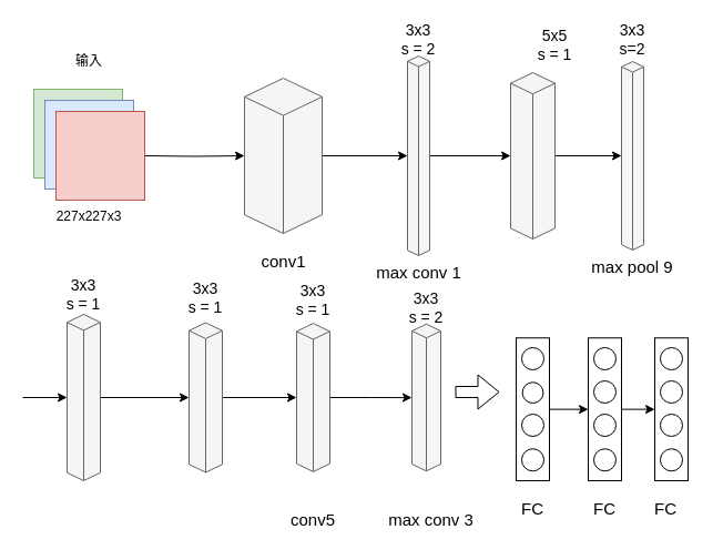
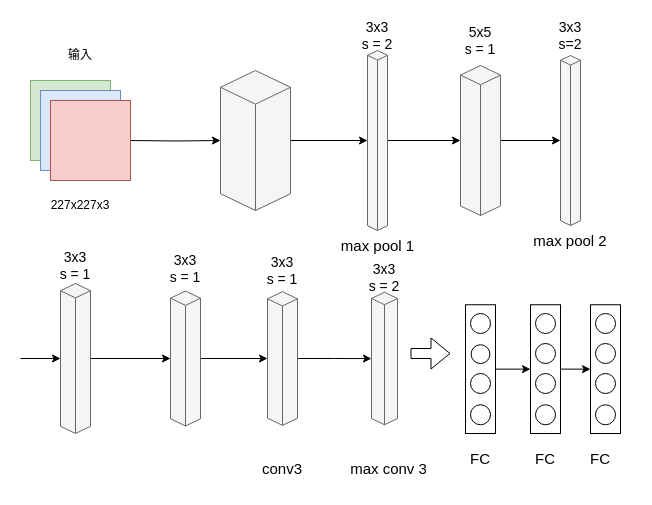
  <mxCell id="0" />
  <mxCell id="1" parent="0" />
  <mxCell id="2" value="" style="edgeStyle=orthogonalEdgeStyle;rounded=0;orthogonalLoop=1;jettySize=auto;html=1;fontSize=11;" parent="1" source="3" target="17" edge="1"><mxGeometry relative="1" as="geometry" /></mxCell>
  <mxCell id="3" value="" style="html=1;whiteSpace=wrap;shape=isoCube2;backgroundOutline=1;isoAngle=15;fillColor=#f5f5f5;fontColor=#333333;strokeColor=#666666;" parent="1" vertex="1"><mxGeometry x="367" y="50" width="20" height="180" as="geometry" /></mxCell>
  <mxCell id="4" value="" style="edgeStyle=orthogonalEdgeStyle;rounded=0;orthogonalLoop=1;jettySize=auto;html=1;" parent="1" source="5" target="3" edge="1"><mxGeometry relative="1" as="geometry" /></mxCell>
  <mxCell id="5" value="" style="html=1;whiteSpace=wrap;shape=isoCube2;backgroundOutline=1;isoAngle=15;fillColor=#f5f5f5;fontColor=#333333;strokeColor=#666666;" parent="1" vertex="1"><mxGeometry x="220" y="70" width="70" height="140" as="geometry" /></mxCell>
  <mxCell id="6" value="" style="edgeStyle=orthogonalEdgeStyle;rounded=0;orthogonalLoop=1;jettySize=auto;html=1;" parent="1" target="5" edge="1"><mxGeometry relative="1" as="geometry"><mxPoint x="130" y="140" as="sourcePoint" /></mxGeometry></mxCell>
  <mxCell id="7" value="输入" style="text;html=1;strokeColor=none;fillColor=none;align=center;verticalAlign=middle;whiteSpace=wrap;rounded=0;" parent="1" vertex="1"><mxGeometry x="50" y="40" width="60" height="30" as="geometry" /></mxCell>
  <mxCell id="8" value="" style="group" parent="1" vertex="1" connectable="0"><mxGeometry x="30" y="80" width="100" height="100" as="geometry" /></mxCell>
  <mxCell id="9" value="" style="whiteSpace=wrap;html=1;aspect=fixed;fillColor=#d5e8d4;strokeColor=#82b366;" parent="8" vertex="1"><mxGeometry width="80" height="80" as="geometry" /></mxCell>
  <mxCell id="10" value="" style="whiteSpace=wrap;html=1;aspect=fixed;fillColor=#dae8fc;strokeColor=#6c8ebf;" parent="8" vertex="1"><mxGeometry x="10" y="10" width="80" height="80" as="geometry" /></mxCell>
  <mxCell id="11" value="" style="whiteSpace=wrap;html=1;aspect=fixed;fillColor=#f8cecc;strokeColor=#b85450;" parent="8" vertex="1"><mxGeometry x="20" y="20" width="80" height="80" as="geometry" /></mxCell>
- <mxCell id="12" value="227x227x3" style="text;html=1;strokeColor=none;fillColor=none;align=center;verticalAlign=middle;whiteSpace=wrap;rounded=0;" parent="1" vertex="1"><mxGeometry x="50" y="180" width="60" height="30" as="geometry" /></mxCell>
+ <mxCell id="12" value="227x227x3" style="text;html=1;strokeColor=none;fillColor=none;align=center;verticalAlign=middle;whiteSpace=wrap;rounded=0;" parent="1" vertex="1"><mxGeometry x="50" y="190" width="60" height="30" as="geometry" /></mxCell>
  <mxCell id="13" value="&lt;font style=&quot;font-size: 14px&quot;&gt;3x3&lt;br&gt;s = 2&lt;/font&gt;" style="text;html=1;strokeColor=none;fillColor=none;align=center;verticalAlign=middle;whiteSpace=wrap;rounded=0;" parent="1" vertex="1"><mxGeometry x="347" y="20" width="60" height="30" as="geometry" /></mxCell>
- <mxCell id="14" value="&lt;font style=&quot;font-size: 15px;&quot;&gt;conv1&lt;/font&gt;" style="text;html=1;strokeColor=none;fillColor=none;align=center;verticalAlign=middle;whiteSpace=wrap;rounded=0;" parent="1" vertex="1"><mxGeometry x="227.5" y="225" width="55" height="20" as="geometry" /></mxCell>
- <mxCell id="15" value="&lt;font style=&quot;font-size: 15px&quot;&gt;max conv 1&lt;/font&gt;" style="text;html=1;strokeColor=none;fillColor=none;align=center;verticalAlign=middle;whiteSpace=wrap;rounded=0;" parent="1" vertex="1"><mxGeometry x="335.5" y="230" width="83" height="30" as="geometry" /></mxCell>
+ <mxCell id="15" value="&lt;font style=&quot;font-size: 15px&quot;&gt;max pool 1&lt;/font&gt;" style="text;html=1;strokeColor=none;fillColor=none;align=center;verticalAlign=middle;whiteSpace=wrap;rounded=0;" parent="1" vertex="1"><mxGeometry x="335.5" y="230" width="83" height="30" as="geometry" /></mxCell>
  <mxCell id="16" value="" style="edgeStyle=orthogonalEdgeStyle;rounded=0;orthogonalLoop=1;jettySize=auto;html=1;fontSize=11;" parent="1" source="17" target="19" edge="1"><mxGeometry relative="1" as="geometry" /></mxCell>
  <mxCell id="17" value="" style="html=1;whiteSpace=wrap;shape=isoCube2;backgroundOutline=1;isoAngle=15;fillColor=#f5f5f5;fontColor=#333333;strokeColor=#666666;" parent="1" vertex="1"><mxGeometry x="460" y="65" width="40" height="150" as="geometry" /></mxCell>
- <mxCell id="18" value="&lt;font style=&quot;font-size: 14px&quot;&gt;5x5&lt;br&gt;s = 1&lt;/font&gt;" style="text;html=1;strokeColor=none;fillColor=none;align=center;verticalAlign=middle;whiteSpace=wrap;rounded=0;fontSize=11;" parent="1" vertex="1"><mxGeometry x="470" y="25" width="60" height="30" as="geometry" /></mxCell>
+ <mxCell id="18" value="&lt;font style=&quot;font-size: 14px&quot;&gt;5x5&lt;br&gt;s = 1&lt;/font&gt;" style="text;html=1;strokeColor=none;fillColor=none;align=center;verticalAlign=middle;whiteSpace=wrap;rounded=0;fontSize=11;" parent="1" vertex="1"><mxGeometry x="450" y="25" width="60" height="30" as="geometry" /></mxCell>
  <mxCell id="19" value="" style="html=1;whiteSpace=wrap;shape=isoCube2;backgroundOutline=1;isoAngle=15;fontSize=11;fillColor=#f5f5f5;fontColor=#333333;strokeColor=#666666;" parent="1" vertex="1"><mxGeometry x="560" y="55" width="20" height="170" as="geometry" /></mxCell>
  <mxCell id="20" value="&lt;font style=&quot;font-size: 14px&quot;&gt;3x3&lt;br&gt;s=2&lt;/font&gt;" style="text;html=1;strokeColor=none;fillColor=none;align=center;verticalAlign=middle;whiteSpace=wrap;rounded=0;fontSize=11;" parent="1" vertex="1"><mxGeometry x="540" y="20" width="60" height="30" as="geometry" /></mxCell>
- <mxCell id="21" value="&lt;font style=&quot;font-size: 15px&quot;&gt;max pool 9&lt;/font&gt;" style="text;html=1;strokeColor=none;fillColor=none;align=center;verticalAlign=middle;whiteSpace=wrap;rounded=0;fontSize=11;" parent="1" vertex="1"><mxGeometry x="530" y="225" width="80" height="30" as="geometry" /></mxCell>
+ <mxCell id="21" value="&lt;font style=&quot;font-size: 15px&quot;&gt;max pool 2&lt;/font&gt;" style="text;html=1;strokeColor=none;fillColor=none;align=center;verticalAlign=middle;whiteSpace=wrap;rounded=0;fontSize=11;" parent="1" vertex="1"><mxGeometry x="530" y="225" width="80" height="30" as="geometry" /></mxCell>
  <mxCell id="22" value="" style="edgeStyle=orthogonalEdgeStyle;rounded=0;orthogonalLoop=1;jettySize=auto;html=1;fontSize=11;" parent="1" source="23" target="27" edge="1"><mxGeometry relative="1" as="geometry" /></mxCell>
  <mxCell id="23" value="" style="html=1;whiteSpace=wrap;shape=isoCube2;backgroundOutline=1;isoAngle=15;fontSize=11;fillColor=#f5f5f5;fontColor=#333333;strokeColor=#666666;" parent="1" vertex="1"><mxGeometry x="60" y="283" width="30" height="150" as="geometry" /></mxCell>
  <mxCell id="24" value="" style="endArrow=classic;html=1;rounded=0;fontSize=11;entryX=0;entryY=0.5;entryDx=0;entryDy=0;entryPerimeter=0;" parent="1" target="23" edge="1"><mxGeometry width="50" height="50" relative="1" as="geometry"><mxPoint x="20" y="358" as="sourcePoint" /><mxPoint x="270" y="323" as="targetPoint" /></mxGeometry></mxCell>
  <mxCell id="25" value="&lt;font style=&quot;font-size: 14px&quot;&gt;3x3&lt;br&gt;s = 1&lt;/font&gt;" style="text;html=1;strokeColor=none;fillColor=none;align=center;verticalAlign=middle;whiteSpace=wrap;rounded=0;fontSize=11;" parent="1" vertex="1"><mxGeometry x="45" y="250" width="60" height="30" as="geometry" /></mxCell>
  <mxCell id="26" value="" style="edgeStyle=orthogonalEdgeStyle;rounded=0;orthogonalLoop=1;jettySize=auto;html=1;fontSize=11;" parent="1" source="27" target="29" edge="1"><mxGeometry relative="1" as="geometry" /></mxCell>
  <mxCell id="27" value="" style="html=1;whiteSpace=wrap;shape=isoCube2;backgroundOutline=1;isoAngle=15;fontSize=11;fillColor=#f5f5f5;fontColor=#333333;strokeColor=#666666;" parent="1" vertex="1"><mxGeometry x="170" y="290.5" width="30" height="135" as="geometry" /></mxCell>
  <mxCell id="28" value="" style="edgeStyle=orthogonalEdgeStyle;rounded=0;orthogonalLoop=1;jettySize=auto;html=1;fontSize=11;" parent="1" source="29" target="30" edge="1"><mxGeometry relative="1" as="geometry" /></mxCell>
  <mxCell id="29" value="" style="html=1;whiteSpace=wrap;shape=isoCube2;backgroundOutline=1;isoAngle=15;fontSize=11;fillColor=#f5f5f5;fontColor=#333333;strokeColor=#666666;" parent="1" vertex="1"><mxGeometry x="267" y="291.13" width="30" height="133.75" as="geometry" /></mxCell>
  <mxCell id="30" value="" style="html=1;whiteSpace=wrap;shape=isoCube2;backgroundOutline=1;isoAngle=15;fontSize=11;fillColor=#f5f5f5;fontColor=#333333;strokeColor=#666666;" parent="1" vertex="1"><mxGeometry x="371" y="291.75" width="26" height="132.5" as="geometry" /></mxCell>
- <mxCell id="31" value="&lt;font style=&quot;font-size: 15px&quot;&gt;conv5&lt;/font&gt;" style="text;html=1;strokeColor=none;fillColor=none;align=center;verticalAlign=middle;whiteSpace=wrap;rounded=0;fontSize=11;" parent="1" vertex="1"><mxGeometry x="252" y="453" width="60" height="30" as="geometry" /></mxCell>
+ <mxCell id="31" value="&lt;font style=&quot;font-size: 15px&quot;&gt;conv3&lt;/font&gt;" style="text;html=1;strokeColor=none;fillColor=none;align=center;verticalAlign=middle;whiteSpace=wrap;rounded=0;fontSize=11;" parent="1" vertex="1"><mxGeometry x="252" y="453" width="60" height="30" as="geometry" /></mxCell>
  <mxCell id="32" value="&lt;font style=&quot;font-size: 15px&quot;&gt;max conv 3&lt;/font&gt;" style="text;html=1;strokeColor=none;fillColor=none;align=center;verticalAlign=middle;whiteSpace=wrap;rounded=0;fontSize=12;" parent="1" vertex="1"><mxGeometry x="347" y="453" width="83" height="30" as="geometry" /></mxCell>
  <mxCell id="33" value="" style="shape=flexArrow;endArrow=classic;html=1;rounded=0;fontSize=15;" parent="1" edge="1"><mxGeometry width="50" height="50" relative="1" as="geometry"><mxPoint x="410" y="353" as="sourcePoint" /><mxPoint x="450" y="353" as="targetPoint" /></mxGeometry></mxCell>
  <mxCell id="34" value="" style="group" parent="1" vertex="1" connectable="0"><mxGeometry x="465" y="304.25" width="30" height="128.75" as="geometry" /></mxCell>
  <mxCell id="35" value="" style="rounded=0;whiteSpace=wrap;html=1;fontSize=15;gradientColor=none;" parent="34" vertex="1"><mxGeometry width="30" height="128.75" as="geometry" /></mxCell>
  <mxCell id="36" value="" style="ellipse;whiteSpace=wrap;html=1;aspect=fixed;fontSize=15;gradientColor=none;" parent="34" vertex="1"><mxGeometry x="5" y="8.75" width="20" height="20" as="geometry" /></mxCell>
  <mxCell id="37" value="" style="ellipse;whiteSpace=wrap;html=1;aspect=fixed;fontSize=15;gradientColor=none;" parent="34" vertex="1"><mxGeometry x="5.63" y="40" width="18.75" height="18.75" as="geometry" /></mxCell>
  <mxCell id="38" value="" style="ellipse;whiteSpace=wrap;html=1;aspect=fixed;fontSize=15;gradientColor=none;" parent="34" vertex="1"><mxGeometry x="5" y="100" width="20" height="20" as="geometry" /></mxCell>
  <mxCell id="39" value="" style="ellipse;whiteSpace=wrap;html=1;aspect=fixed;fontSize=15;gradientColor=none;" parent="34" vertex="1"><mxGeometry x="5" y="68.75" width="20" height="20" as="geometry" /></mxCell>
  <mxCell id="40" value="" style="group" parent="1" vertex="1" connectable="0"><mxGeometry x="530" y="304.25" width="30" height="128.75" as="geometry" /></mxCell>
  <mxCell id="41" value="" style="rounded=0;whiteSpace=wrap;html=1;fontSize=15;gradientColor=none;" parent="40" vertex="1"><mxGeometry width="30" height="128.75" as="geometry" /></mxCell>
  <mxCell id="42" value="" style="ellipse;whiteSpace=wrap;html=1;aspect=fixed;fontSize=15;gradientColor=none;" parent="40" vertex="1"><mxGeometry x="5" y="8.75" width="20" height="20" as="geometry" /></mxCell>
  <mxCell id="43" value="" style="ellipse;whiteSpace=wrap;html=1;aspect=fixed;fontSize=15;gradientColor=none;" parent="40" vertex="1"><mxGeometry x="5" y="38.75" width="20" height="20" as="geometry" /></mxCell>
  <mxCell id="44" value="" style="ellipse;whiteSpace=wrap;html=1;aspect=fixed;fontSize=15;gradientColor=none;" parent="40" vertex="1"><mxGeometry x="5" y="100" width="20" height="20" as="geometry" /></mxCell>
  <mxCell id="45" value="" style="ellipse;whiteSpace=wrap;html=1;aspect=fixed;fontSize=15;gradientColor=none;" parent="40" vertex="1"><mxGeometry x="5" y="68.75" width="20" height="20" as="geometry" /></mxCell>
  <mxCell id="46" value="" style="group" parent="1" vertex="1" connectable="0"><mxGeometry x="590" y="304.25" width="30" height="128.75" as="geometry" /></mxCell>
  <mxCell id="47" value="" style="rounded=0;whiteSpace=wrap;html=1;fontSize=15;gradientColor=none;" parent="46" vertex="1"><mxGeometry width="30" height="128.75" as="geometry" /></mxCell>
  <mxCell id="48" value="" style="ellipse;whiteSpace=wrap;html=1;aspect=fixed;fontSize=15;gradientColor=none;" parent="46" vertex="1"><mxGeometry x="5" y="8.75" width="20" height="20" as="geometry" /></mxCell>
  <mxCell id="49" value="" style="ellipse;whiteSpace=wrap;html=1;aspect=fixed;fontSize=15;gradientColor=none;" parent="46" vertex="1"><mxGeometry x="5" y="38.75" width="20" height="20" as="geometry" /></mxCell>
  <mxCell id="50" value="" style="ellipse;whiteSpace=wrap;html=1;aspect=fixed;fontSize=15;gradientColor=none;" parent="46" vertex="1"><mxGeometry x="5" y="100" width="20" height="20" as="geometry" /></mxCell>
  <mxCell id="51" value="" style="ellipse;whiteSpace=wrap;html=1;aspect=fixed;fontSize=15;gradientColor=none;" parent="46" vertex="1"><mxGeometry x="5" y="68.75" width="20" height="20" as="geometry" /></mxCell>
  <mxCell id="52" value="" style="endArrow=classic;html=1;rounded=0;fontSize=15;entryX=0;entryY=0.5;entryDx=0;entryDy=0;exitX=1;exitY=0.5;exitDx=0;exitDy=0;" parent="1" source="35" target="41" edge="1"><mxGeometry width="50" height="50" relative="1" as="geometry"><mxPoint x="220" y="323" as="sourcePoint" /><mxPoint x="270" y="273" as="targetPoint" /></mxGeometry></mxCell>
  <mxCell id="53" value="" style="endArrow=classic;html=1;rounded=0;fontSize=15;entryX=0;entryY=0.5;entryDx=0;entryDy=0;exitX=1;exitY=0.5;exitDx=0;exitDy=0;" parent="1" source="41" target="47" edge="1"><mxGeometry width="50" height="50" relative="1" as="geometry"><mxPoint x="220" y="323" as="sourcePoint" /><mxPoint x="270" y="273" as="targetPoint" /></mxGeometry></mxCell>
  <mxCell id="54" value="&lt;font style=&quot;font-size: 15px&quot;&gt;FC&lt;/font&gt;" style="text;html=1;strokeColor=none;fillColor=none;align=center;verticalAlign=middle;whiteSpace=wrap;rounded=0;fontSize=15;" parent="1" vertex="1"><mxGeometry x="450" y="443" width="60" height="30" as="geometry" /></mxCell>
  <mxCell id="55" value="&lt;font style=&quot;font-size: 15px&quot;&gt;FC&lt;/font&gt;" style="text;html=1;strokeColor=none;fillColor=none;align=center;verticalAlign=middle;whiteSpace=wrap;rounded=0;fontSize=15;" parent="1" vertex="1"><mxGeometry x="515" y="443" width="60" height="30" as="geometry" /></mxCell>
  <mxCell id="56" value="&lt;font style=&quot;font-size: 15px&quot;&gt;FC&lt;/font&gt;" style="text;html=1;strokeColor=none;fillColor=none;align=center;verticalAlign=middle;whiteSpace=wrap;rounded=0;fontSize=15;" parent="1" vertex="1"><mxGeometry x="570" y="443" width="60" height="30" as="geometry" /></mxCell>
  <mxCell id="57" value="&lt;font style=&quot;font-size: 14px&quot;&gt;3x3&lt;br&gt;s = 1&lt;/font&gt;" style="text;html=1;strokeColor=none;fillColor=none;align=center;verticalAlign=middle;whiteSpace=wrap;rounded=0;fontSize=11;" parent="1" vertex="1"><mxGeometry x="155" y="253" width="60" height="30" as="geometry" /></mxCell>
  <mxCell id="58" value="&lt;font style=&quot;font-size: 14px&quot;&gt;3x3&lt;br&gt;s = 1&lt;/font&gt;" style="text;html=1;strokeColor=none;fillColor=none;align=center;verticalAlign=middle;whiteSpace=wrap;rounded=0;fontSize=11;" parent="1" vertex="1"><mxGeometry x="252" y="255" width="60" height="30" as="geometry" /></mxCell>
  <mxCell id="59" value="&lt;font style=&quot;font-size: 14px&quot;&gt;3x3&lt;br&gt;s = 2&lt;/font&gt;" style="text;html=1;strokeColor=none;fillColor=none;align=center;verticalAlign=middle;whiteSpace=wrap;rounded=0;" parent="1" vertex="1"><mxGeometry x="354" y="261.75" width="60" height="30" as="geometry" /></mxCell>
